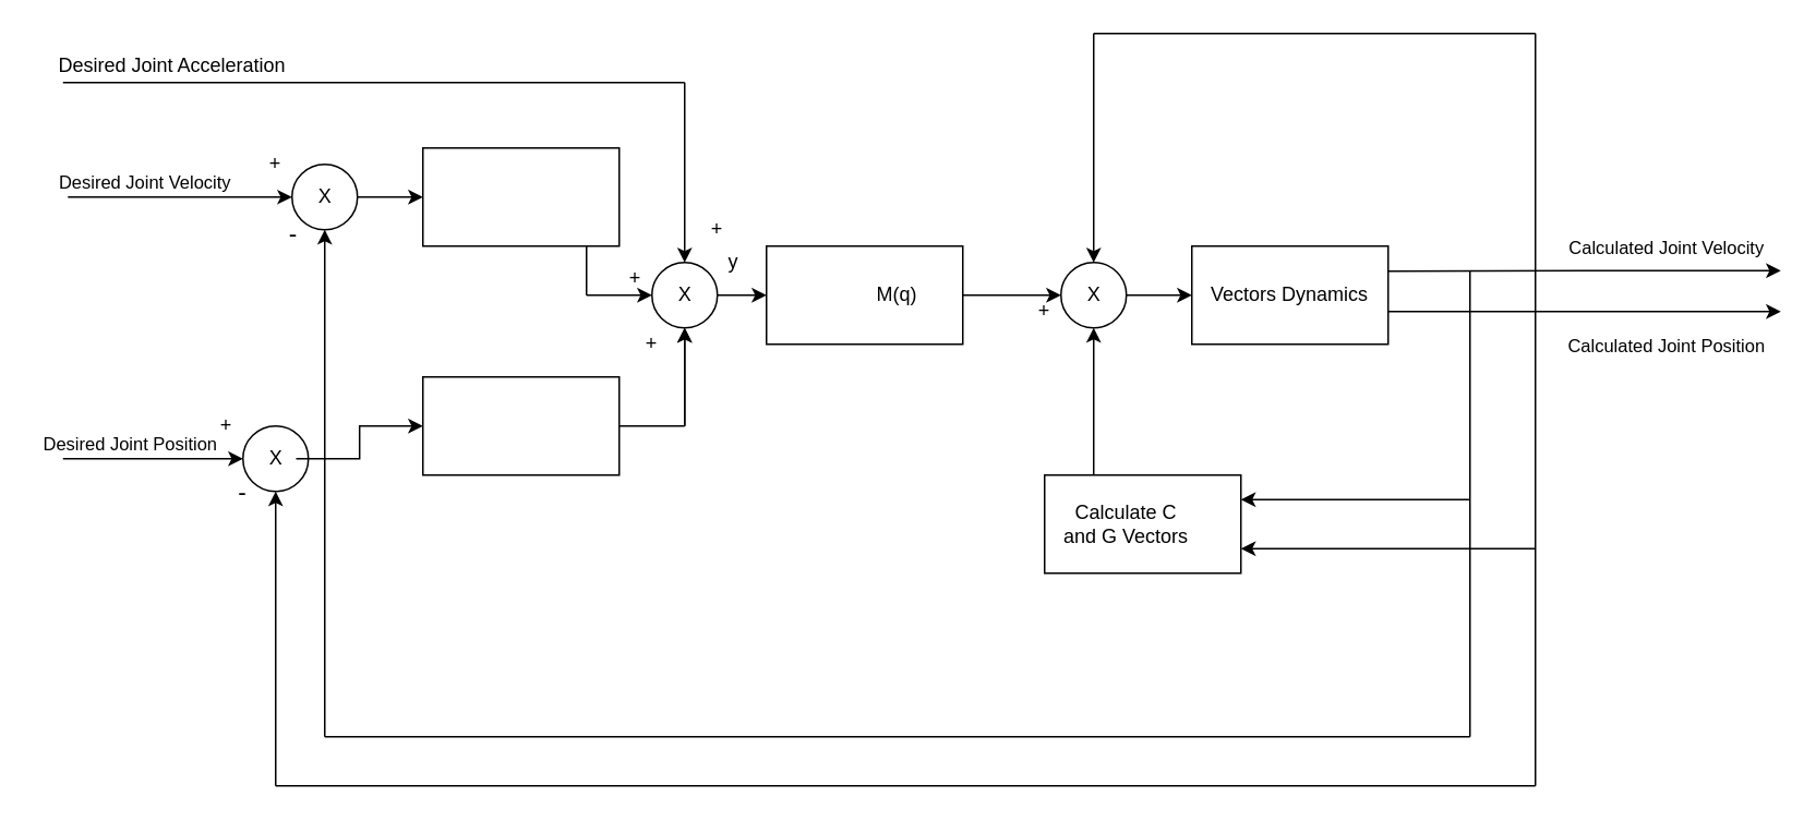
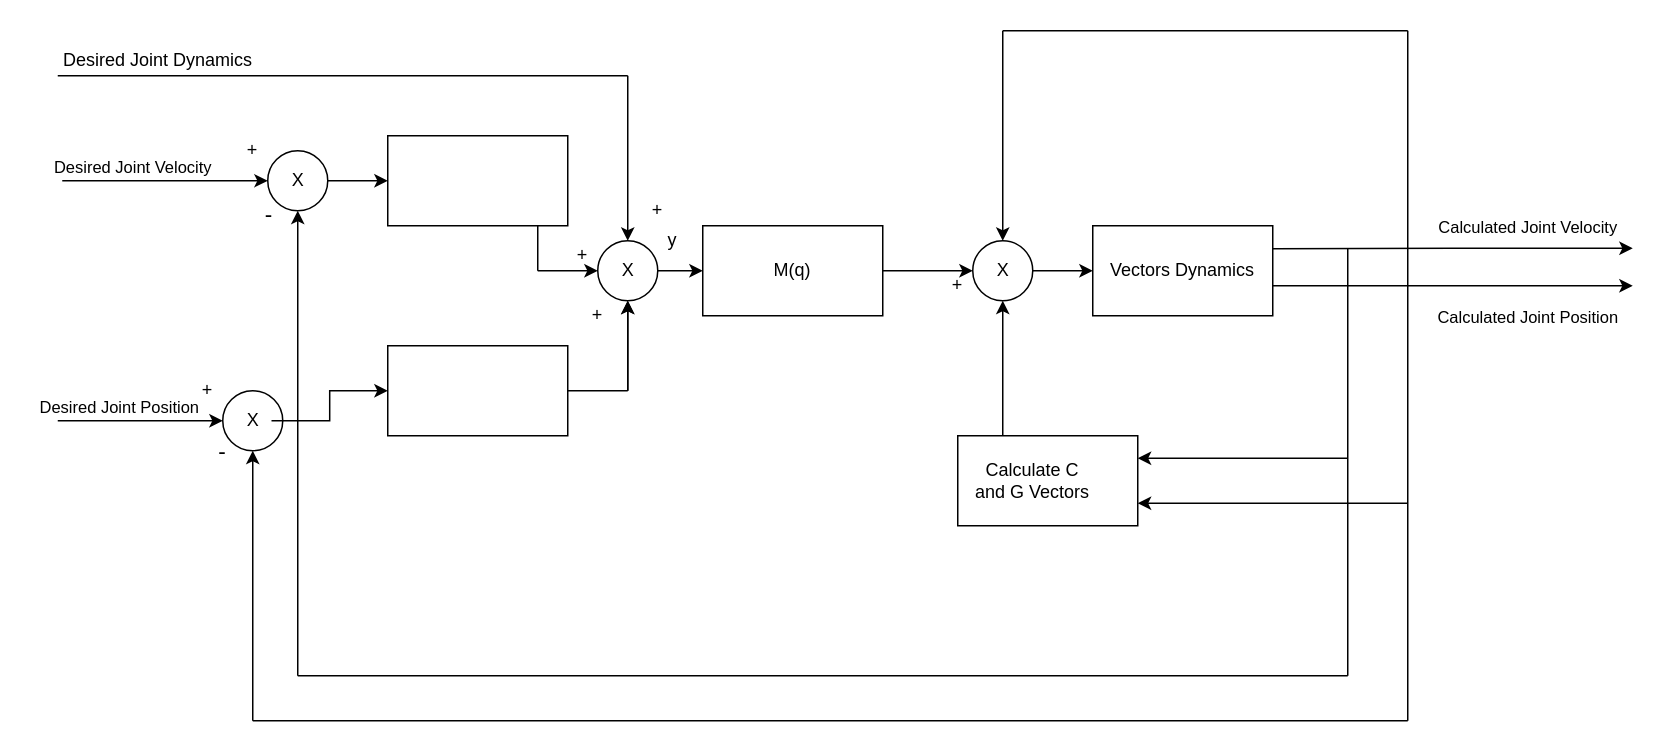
  <mxCell id="0" />
  <mxCell id="1" parent="0" />
  <mxCell id="2" value="" style="rounded=0;whiteSpace=wrap;html=1;" vertex="1" parent="1"><mxGeometry x="258" y="90" width="120" height="60" as="geometry" /></mxCell>
  <mxCell id="3" value="" style="rounded=0;whiteSpace=wrap;html=1;" vertex="1" parent="1"><mxGeometry x="258" y="230" width="120" height="60" as="geometry" /></mxCell>
  <mxCell id="4" value="" style="rounded=0;whiteSpace=wrap;html=1;" vertex="1" parent="1"><mxGeometry x="468" y="150" width="120" height="60" as="geometry" /></mxCell>
  <mxCell id="5" value="" style="rounded=0;whiteSpace=wrap;html=1;" vertex="1" parent="1"><mxGeometry x="728" y="150" width="120" height="60" as="geometry" /></mxCell>
  <mxCell id="6" value="" style="rounded=0;whiteSpace=wrap;html=1;" vertex="1" parent="1"><mxGeometry x="638" y="290" width="120" height="60" as="geometry" /></mxCell>
  <mxCell id="7" value="" style="ellipse;whiteSpace=wrap;html=1;aspect=fixed;" vertex="1" parent="1"><mxGeometry x="178" y="100" width="40" height="40" as="geometry" /></mxCell>
  <mxCell id="8" value="" style="ellipse;whiteSpace=wrap;html=1;aspect=fixed;" vertex="1" parent="1"><mxGeometry x="148" y="260" width="40" height="40" as="geometry" /></mxCell>
  <mxCell id="9" value="" style="ellipse;whiteSpace=wrap;html=1;aspect=fixed;" vertex="1" parent="1"><mxGeometry x="398" y="160" width="40" height="40" as="geometry" /></mxCell>
  <mxCell id="10" value="" style="ellipse;whiteSpace=wrap;html=1;aspect=fixed;" vertex="1" parent="1"><mxGeometry x="648" y="160" width="40" height="40" as="geometry" /></mxCell>
  <mxCell id="11" value="X" style="text;html=1;strokeColor=none;fillColor=none;align=center;verticalAlign=middle;whiteSpace=wrap;rounded=0;" vertex="1" parent="1"><mxGeometry x="405.5" y="165" width="25" height="30" as="geometry" /></mxCell>
  <mxCell id="12" value="X" style="text;html=1;strokeColor=none;fillColor=none;align=center;verticalAlign=middle;whiteSpace=wrap;rounded=0;" vertex="1" parent="1"><mxGeometry x="185.5" y="105" width="25" height="30" as="geometry" /></mxCell>
  <mxCell id="13" style="edgeStyle=orthogonalEdgeStyle;rounded=0;orthogonalLoop=1;jettySize=auto;html=1;entryX=0;entryY=0.5;entryDx=0;entryDy=0;" edge="1" parent="1" source="14" target="3"><mxGeometry relative="1" as="geometry" /></mxCell>
  <mxCell id="14" value="X" style="text;html=1;strokeColor=none;fillColor=none;align=center;verticalAlign=middle;whiteSpace=wrap;rounded=0;" vertex="1" parent="1"><mxGeometry x="155.5" y="265" width="25" height="30" as="geometry" /></mxCell>
  <mxCell id="15" value="X" style="text;html=1;strokeColor=none;fillColor=none;align=center;verticalAlign=middle;whiteSpace=wrap;rounded=0;" vertex="1" parent="1"><mxGeometry x="655.5" y="165" width="25" height="30" as="geometry" /></mxCell>
  <mxCell id="16" value="" style="endArrow=classic;html=1;entryX=0;entryY=0.5;entryDx=0;entryDy=0;" edge="1" parent="1" target="7"><mxGeometry relative="1" as="geometry"><mxPoint x="41" y="120" as="sourcePoint" /><mxPoint x="180.5" y="169.66" as="targetPoint" /></mxGeometry></mxCell>
  <mxCell id="17" value="Desired Joint Velocity" style="edgeLabel;resizable=0;html=1;align=center;verticalAlign=middle;" connectable="0" vertex="1" parent="16"><mxGeometry relative="1" as="geometry"><mxPoint x="-22.84" y="-9.8" as="offset" /></mxGeometry></mxCell>
  <mxCell id="18" value="" style="endArrow=classic;html=1;" edge="1" parent="1"><mxGeometry relative="1" as="geometry"><mxPoint x="38" y="280" as="sourcePoint" /><mxPoint x="148" y="280" as="targetPoint" /></mxGeometry></mxCell>
  <mxCell id="19" value="Desired Joint Position" style="edgeLabel;resizable=0;html=1;align=center;verticalAlign=middle;" connectable="0" vertex="1" parent="18"><mxGeometry relative="1" as="geometry"><mxPoint x="-14.83" y="-9.66" as="offset" /></mxGeometry></mxCell>
  <mxCell id="20" value="" style="endArrow=classic;html=1;" edge="1" parent="1"><mxGeometry relative="1" as="geometry"><mxPoint x="848" y="165.31" as="sourcePoint" /><mxPoint x="1088" y="165" as="targetPoint" /><Array as="points"><mxPoint x="978" y="165" /></Array></mxGeometry></mxCell>
  <mxCell id="21" value="Calculated Joint Velocity" style="edgeLabel;resizable=0;html=1;align=center;verticalAlign=middle;rotation=0;" connectable="0" vertex="1" parent="20"><mxGeometry relative="1" as="geometry"><mxPoint x="50" y="-15.02" as="offset" /></mxGeometry></mxCell>
  <mxCell id="22" value="Calculated Joint Position" style="edgeLabel;resizable=0;html=1;align=center;verticalAlign=middle;rotation=0;" connectable="0" vertex="1" parent="20"><mxGeometry relative="1" as="geometry"><mxPoint x="50" y="44.98" as="offset" /></mxGeometry></mxCell>
  <mxCell id="23" value="" style="endArrow=classic;html=1;" edge="1" parent="1"><mxGeometry relative="1" as="geometry"><mxPoint x="848" y="190" as="sourcePoint" /><mxPoint x="1088" y="190" as="targetPoint" /></mxGeometry></mxCell>
  <mxCell id="24" value="" style="endArrow=none;html=1;" edge="1" parent="1"><mxGeometry width="50" height="50" relative="1" as="geometry"><mxPoint x="198" y="450" as="sourcePoint" /><mxPoint x="898" y="450" as="targetPoint" /></mxGeometry></mxCell>
  <mxCell id="25" value="" style="endArrow=none;html=1;" edge="1" parent="1"><mxGeometry width="50" height="50" relative="1" as="geometry"><mxPoint x="898" y="450" as="sourcePoint" /><mxPoint x="898" y="165" as="targetPoint" /></mxGeometry></mxCell>
  <mxCell id="26" value="" style="endArrow=none;html=1;" edge="1" parent="1"><mxGeometry width="50" height="50" relative="1" as="geometry"><mxPoint x="938" y="20" as="sourcePoint" /><mxPoint x="938" y="190" as="targetPoint" /></mxGeometry></mxCell>
  <mxCell id="27" value="" style="endArrow=none;html=1;" edge="1" parent="1"><mxGeometry width="50" height="50" relative="1" as="geometry"><mxPoint x="938" y="480" as="sourcePoint" /><mxPoint x="938" y="190" as="targetPoint" /></mxGeometry></mxCell>
  <mxCell id="28" value="" style="endArrow=none;html=1;" edge="1" parent="1"><mxGeometry width="50" height="50" relative="1" as="geometry"><mxPoint x="668" y="20" as="sourcePoint" /><mxPoint x="938" y="20" as="targetPoint" /></mxGeometry></mxCell>
  <mxCell id="29" value="" style="endArrow=none;html=1;" edge="1" parent="1"><mxGeometry width="50" height="50" relative="1" as="geometry"><mxPoint x="168" y="480" as="sourcePoint" /><mxPoint x="938" y="480" as="targetPoint" /></mxGeometry></mxCell>
  <mxCell id="30" value="" style="endArrow=classic;html=1;entryX=0.5;entryY=0;entryDx=0;entryDy=0;" edge="1" parent="1" target="10"><mxGeometry width="50" height="50" relative="1" as="geometry"><mxPoint x="668" y="20" as="sourcePoint" /><mxPoint x="518" y="190" as="targetPoint" /></mxGeometry></mxCell>
  <mxCell id="31" value="" style="endArrow=classic;html=1;entryX=1;entryY=0.25;entryDx=0;entryDy=0;" edge="1" parent="1" target="6"><mxGeometry width="50" height="50" relative="1" as="geometry"><mxPoint x="898" y="305" as="sourcePoint" /><mxPoint x="678" y="250" as="targetPoint" /></mxGeometry></mxCell>
  <mxCell id="32" value="" style="endArrow=classic;html=1;entryX=1;entryY=0.75;entryDx=0;entryDy=0;" edge="1" parent="1" target="6"><mxGeometry width="50" height="50" relative="1" as="geometry"><mxPoint x="938" y="335" as="sourcePoint" /><mxPoint x="858" y="240" as="targetPoint" /></mxGeometry></mxCell>
  <mxCell id="33" value="" style="endArrow=classic;html=1;entryX=0.5;entryY=1;entryDx=0;entryDy=0;exitX=0.25;exitY=0;exitDx=0;exitDy=0;" edge="1" parent="1" source="6" target="10"><mxGeometry width="50" height="50" relative="1" as="geometry"><mxPoint x="468" y="300" as="sourcePoint" /><mxPoint x="518" y="250" as="targetPoint" /></mxGeometry></mxCell>
  <mxCell id="34" value="" style="endArrow=classic;html=1;entryX=0;entryY=0.5;entryDx=0;entryDy=0;exitX=1;exitY=0.5;exitDx=0;exitDy=0;" edge="1" parent="1" source="10" target="5"><mxGeometry width="50" height="50" relative="1" as="geometry"><mxPoint x="468" y="300" as="sourcePoint" /><mxPoint x="518" y="250" as="targetPoint" /></mxGeometry></mxCell>
  <mxCell id="35" value="" style="endArrow=classic;html=1;entryX=0;entryY=0.5;entryDx=0;entryDy=0;exitX=1;exitY=0.5;exitDx=0;exitDy=0;" edge="1" parent="1" source="4" target="10"><mxGeometry width="50" height="50" relative="1" as="geometry"><mxPoint x="468" y="300" as="sourcePoint" /><mxPoint x="518" y="250" as="targetPoint" /></mxGeometry></mxCell>
  <mxCell id="36" value="" style="endArrow=none;html=1;" edge="1" parent="1"><mxGeometry width="50" height="50" relative="1" as="geometry"><mxPoint x="358" y="150" as="sourcePoint" /><mxPoint x="358" y="180" as="targetPoint" /></mxGeometry></mxCell>
  <mxCell id="37" value="" style="endArrow=none;html=1;exitX=1;exitY=0.5;exitDx=0;exitDy=0;" edge="1" parent="1" source="3"><mxGeometry width="50" height="50" relative="1" as="geometry"><mxPoint x="468" y="300" as="sourcePoint" /><mxPoint x="418" y="260" as="targetPoint" /></mxGeometry></mxCell>
  <mxCell id="38" value="" style="endArrow=classic;html=1;entryX=0.5;entryY=1;entryDx=0;entryDy=0;" edge="1" parent="1" target="9"><mxGeometry width="50" height="50" relative="1" as="geometry"><mxPoint x="418" y="260" as="sourcePoint" /><mxPoint x="408" y="210" as="targetPoint" /></mxGeometry></mxCell>
  <mxCell id="39" value="" style="endArrow=classic;html=1;entryX=0.5;entryY=1;entryDx=0;entryDy=0;" edge="1" parent="1" target="9"><mxGeometry width="50" height="50" relative="1" as="geometry"><mxPoint x="418" y="260" as="sourcePoint" /><mxPoint x="418" y="200" as="targetPoint" /><Array as="points"><mxPoint x="418" y="240" /></Array></mxGeometry></mxCell>
  <mxCell id="40" value="" style="endArrow=classic;html=1;entryX=0;entryY=0.5;entryDx=0;entryDy=0;" edge="1" parent="1" target="9"><mxGeometry width="50" height="50" relative="1" as="geometry"><mxPoint x="358" y="180" as="sourcePoint" /><mxPoint x="408" y="210" as="targetPoint" /></mxGeometry></mxCell>
  <mxCell id="41" value="" style="endArrow=none;html=1;" edge="1" parent="1"><mxGeometry width="50" height="50" relative="1" as="geometry"><mxPoint x="38" y="50" as="sourcePoint" /><mxPoint x="418" y="50" as="targetPoint" /></mxGeometry></mxCell>
  <mxCell id="42" value="" style="endArrow=classic;html=1;entryX=0.5;entryY=0;entryDx=0;entryDy=0;" edge="1" parent="1" target="9"><mxGeometry width="50" height="50" relative="1" as="geometry"><mxPoint x="418" y="50" as="sourcePoint" /><mxPoint x="428" y="70" as="targetPoint" /></mxGeometry></mxCell>
  <mxCell id="43" value="" style="endArrow=classic;html=1;entryX=0;entryY=0.5;entryDx=0;entryDy=0;exitX=1;exitY=0.5;exitDx=0;exitDy=0;" edge="1" parent="1" source="9" target="4"><mxGeometry width="50" height="50" relative="1" as="geometry"><mxPoint x="358" y="260" as="sourcePoint" /><mxPoint x="408" y="210" as="targetPoint" /></mxGeometry></mxCell>
- <mxCell id="44" value="Desired Joint Acceleration" style="text;html=1;strokeColor=none;fillColor=none;align=center;verticalAlign=middle;whiteSpace=wrap;rounded=0;" vertex="1" parent="1"><mxGeometry x="20.5" y="30" width="167.5" height="20" as="geometry" /></mxCell>
+ <mxCell id="44" value="Desired Joint Dynamics" style="text;html=1;strokeColor=none;fillColor=none;align=center;verticalAlign=middle;whiteSpace=wrap;rounded=0;" vertex="1" parent="1"><mxGeometry x="20.5" y="30" width="167.5" height="20" as="geometry" /></mxCell>
  <mxCell id="45" value="" style="endArrow=classic;html=1;entryX=0;entryY=0.5;entryDx=0;entryDy=0;exitX=1;exitY=0.5;exitDx=0;exitDy=0;" edge="1" parent="1" source="7" target="2"><mxGeometry width="50" height="50" relative="1" as="geometry"><mxPoint x="388" y="250" as="sourcePoint" /><mxPoint x="438" y="200" as="targetPoint" /></mxGeometry></mxCell>
  <mxCell id="46" value="" style="endArrow=classic;html=1;entryX=0.5;entryY=1;entryDx=0;entryDy=0;" edge="1" parent="1" target="7"><mxGeometry width="50" height="50" relative="1" as="geometry"><mxPoint x="198" y="450" as="sourcePoint" /><mxPoint x="538" y="230" as="targetPoint" /></mxGeometry></mxCell>
  <mxCell id="47" value="" style="endArrow=classic;html=1;entryX=0.5;entryY=1;entryDx=0;entryDy=0;" edge="1" parent="1" target="8"><mxGeometry width="50" height="50" relative="1" as="geometry"><mxPoint x="168" y="480" as="sourcePoint" /><mxPoint x="538" y="230" as="targetPoint" /></mxGeometry></mxCell>
  <mxCell id="48" value="Untitled Layer" parent="0" />
  <mxCell id="49" value="Vectors Dynamics" style="text;html=1;strokeColor=none;fillColor=none;align=center;verticalAlign=middle;whiteSpace=wrap;rounded=0;" vertex="1" parent="48"><mxGeometry x="738" y="170" width="100" height="20" as="geometry" /></mxCell>
- <mxCell id="50" value="M(q)" style="text;html=1;strokeColor=none;fillColor=none;align=center;verticalAlign=middle;whiteSpace=wrap;rounded=0;" vertex="1" parent="48"><mxGeometry x="528" y="170" width="40" height="20" as="geometry" /></mxCell>
+ <mxCell id="50" value="M(q)" style="text;html=1;strokeColor=none;fillColor=none;align=center;verticalAlign=middle;whiteSpace=wrap;rounded=0;" vertex="1" parent="48"><mxGeometry x="508" y="170" width="40" height="20" as="geometry" /></mxCell>
  <mxCell id="51" value="Calculate C and G Vectors" style="text;html=1;strokeColor=none;fillColor=none;align=center;verticalAlign=middle;whiteSpace=wrap;rounded=0;" vertex="1" parent="48"><mxGeometry x="648" y="310" width="80" height="20" as="geometry" /></mxCell>
  <mxCell id="52" value="+" style="text;html=1;strokeColor=none;fillColor=none;align=center;verticalAlign=middle;whiteSpace=wrap;rounded=0;" vertex="1" parent="48"><mxGeometry x="148" y="90" width="40" height="20" as="geometry" /></mxCell>
  <mxCell id="53" value="+" style="text;html=1;strokeColor=none;fillColor=none;align=center;verticalAlign=middle;whiteSpace=wrap;rounded=0;" vertex="1" parent="48"><mxGeometry x="118" y="250" width="40" height="20" as="geometry" /></mxCell>
  <mxCell id="54" value="+" style="text;html=1;strokeColor=none;fillColor=none;align=center;verticalAlign=middle;whiteSpace=wrap;rounded=0;" vertex="1" parent="48"><mxGeometry x="418" y="130" width="40" height="20" as="geometry" /></mxCell>
  <mxCell id="55" value="+" style="text;html=1;strokeColor=none;fillColor=none;align=center;verticalAlign=middle;whiteSpace=wrap;rounded=0;" vertex="1" parent="48"><mxGeometry x="368" y="160" width="40" height="20" as="geometry" /></mxCell>
  <mxCell id="56" value="+" style="text;html=1;strokeColor=none;fillColor=none;align=center;verticalAlign=middle;whiteSpace=wrap;rounded=0;" vertex="1" parent="48"><mxGeometry x="378" y="200" width="40" height="20" as="geometry" /></mxCell>
  <mxCell id="57" value="+" style="text;html=1;strokeColor=none;fillColor=none;align=center;verticalAlign=middle;whiteSpace=wrap;rounded=0;" vertex="1" parent="48"><mxGeometry x="618" y="180" width="40" height="20" as="geometry" /></mxCell>
  <mxCell id="58" value="y" style="text;html=1;strokeColor=none;fillColor=none;align=center;verticalAlign=middle;whiteSpace=wrap;rounded=0;" vertex="1" parent="48"><mxGeometry x="428" y="150" width="40" height="20" as="geometry" /></mxCell>
  <mxCell id="59" value="&lt;font style=&quot;font-size: 15px&quot;&gt;-&lt;/font&gt;" style="text;html=1;strokeColor=none;fillColor=none;align=center;verticalAlign=middle;whiteSpace=wrap;rounded=0;" vertex="1" parent="48"><mxGeometry x="128" y="290" width="40" height="20" as="geometry" /></mxCell>
  <mxCell id="60" value="&lt;font style=&quot;font-size: 15px&quot;&gt;-&lt;/font&gt;" style="text;html=1;strokeColor=none;fillColor=none;align=center;verticalAlign=middle;whiteSpace=wrap;rounded=0;" vertex="1" parent="48"><mxGeometry x="159" y="132" width="40" height="20" as="geometry" /></mxCell>
